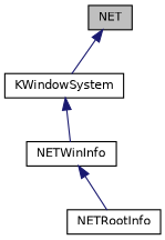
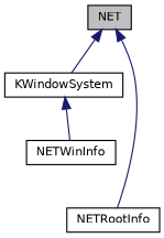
  digraph {
    node [color=black fillcolor=white fontname=Helvetica fontsize=10 shape=record style=filled]
    edge [color=midnightblue dir=back fontname=Helvetica fontsize=10 labelfontname=Helvetica labelfontsize=10 style=solid]
    n1 [fillcolor=grey75 fontcolor=black height=0.2 label=NET width=0.4]
    n2 [height=0.2 label=KWindowSystem width=0.4]
    n3 [height=0.2 label=NETRootInfo width=0.4]
    n4 [height=0.2 label=NETWinInfo width=0.4]
    n1 -> n2
-   n4 -> n3
+   n1 -> n3
    n2 -> n4
  }
